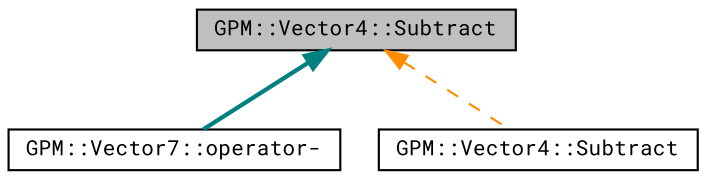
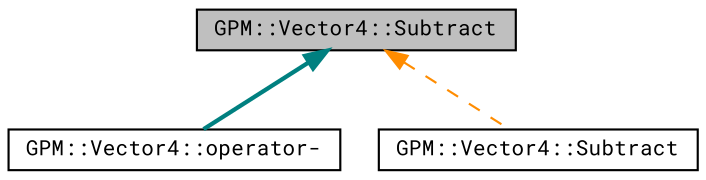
  digraph {
    rankdir=TB
    fontname="Roboto Mono"
    node [color=black fillcolor=white fontname="Roboto Mono" fontsize=10 shape=record style=filled]
    edge [dir=back fontname="Roboto Mono" fontsize=10 labelfontname=Helvetica labelfontsize=10]
    n1 [fillcolor=grey75 fontcolor=black height=0.2 label="GPM::Vector4::Subtract" width=0.4]
-   n2 [height=0.2 label="GPM::Vector7::operator-" width=0.4]
+   n2 [height=0.2 label="GPM::Vector4::operator-" width=0.4]
    n3 [height=0.2 label="GPM::Vector4::Subtract" width=0.4]
    n1 -> n2 [color=teal style=bold]
    n1 -> n3 [color=darkorange style=dashed]
  }
